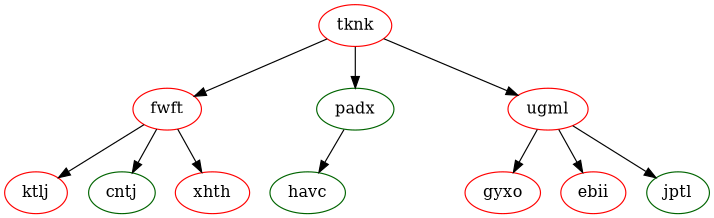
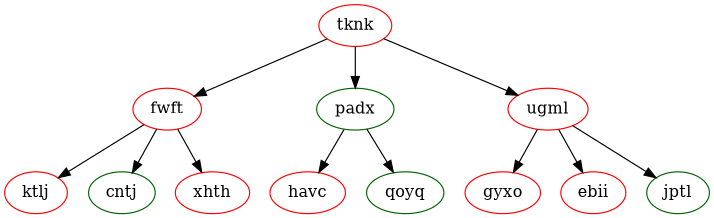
  digraph {
    fontname="DejaVu Serif"
    node [color=red fontname="DejaVu Serif"]
    edge [fontname="DejaVu Serif"]
    fwft
    ktlj
    cntj [color=darkgreen]
    xhth
    padx [color=darkgreen]
-   havc [color=darkgreen]
+   havc
+   qoyq [color=darkgreen]
    tknk
    ugml
    gyxo
    ebii
    jptl [color=darkgreen]
    fwft -> ktlj
    fwft -> cntj
    fwft -> xhth
    padx -> havc
+   padx -> qoyq
    tknk -> fwft
    tknk -> padx
    tknk -> ugml
    ugml -> gyxo
    ugml -> ebii
    ugml -> jptl
  }
